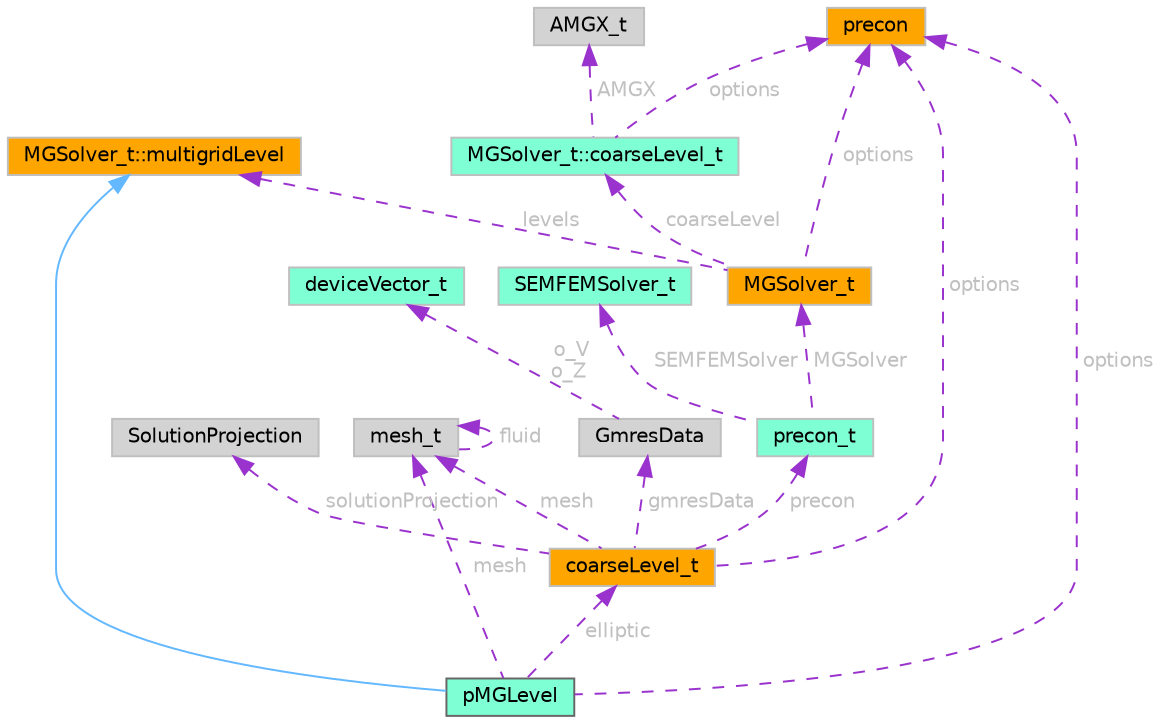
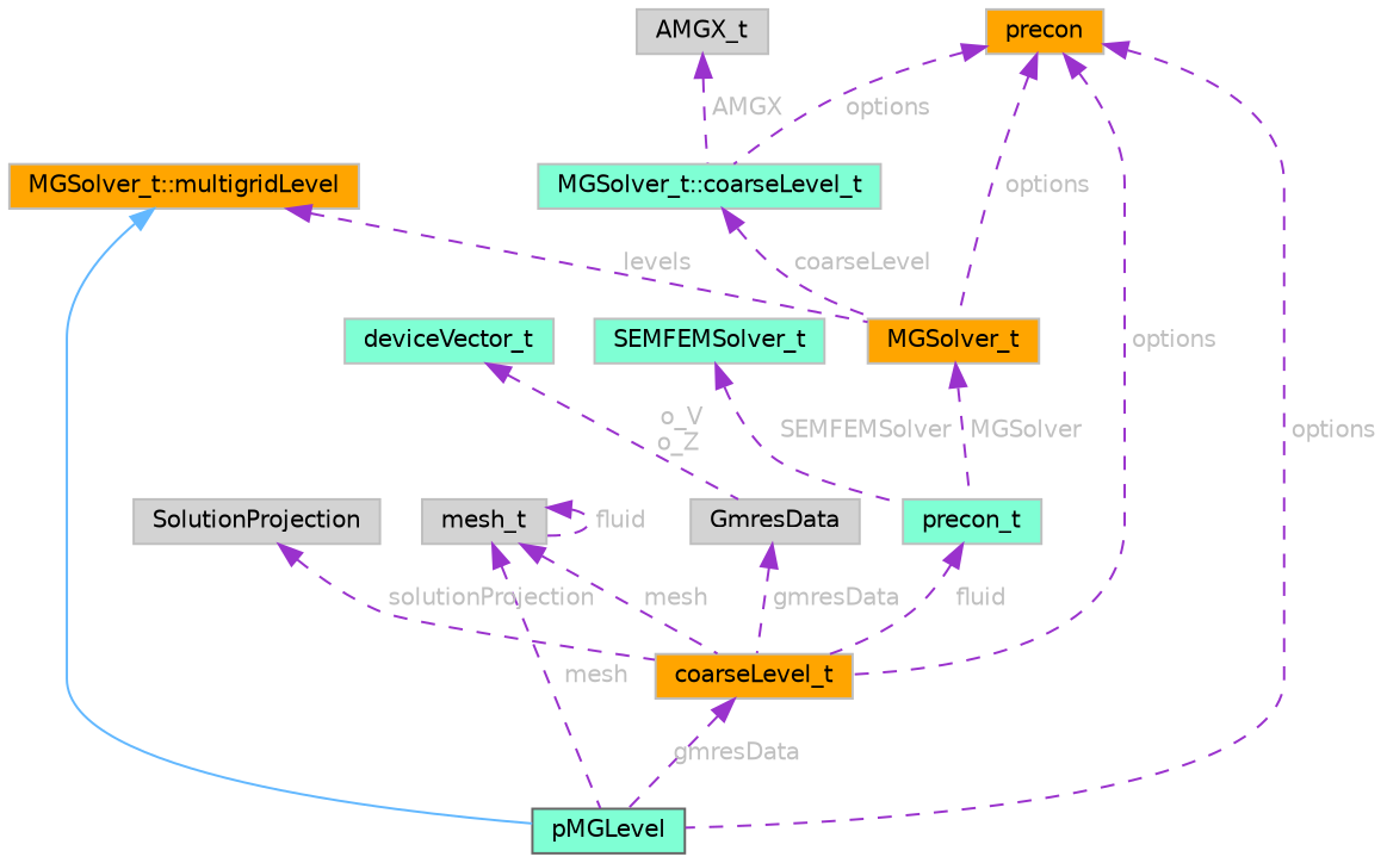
  digraph {
    node [color=grey75 fillcolor=aquamarine fontname=Helvetica fontsize=10 shape=box style=filled]
    edge [color=darkorchid3 dir=back fontname=Helvetica fontsize=10 labelfontname=Helvetica labelfontsize=10 style=dashed fontcolor=grey]
    n1 [color=gray40 fontcolor=black height=0.2 label=pMGLevel width=0.4]
    n2 [fillcolor=orange height=0.2 label="MGSolver_t::multigridLevel" width=0.4]
    n3 [fillcolor=orange height=0.2 label=MGSolver_t width=0.4]
    n4 [height=0.2 label=precon_t width=0.4]
    n5 [fillcolor=orange height=0.2 label=coarseLevel_t width=0.4]
    n6 [fillcolor=lightgrey height=0.2 label=mesh_t width=0.4]
    n7 [fillcolor=orange height=0.2 label=precon width=0.4]
    n8 [height=0.2 label="MGSolver_t::coarseLevel_t" width=0.4]
    n9 [fillcolor=lightgrey height=0.2 label=AMGX_t width=0.4]
    n10 [height=0.2 label=SEMFEMSolver_t width=0.4]
    n11 [fillcolor=lightgrey height=0.2 label=SolutionProjection width=0.4]
    n12 [fillcolor=lightgrey height=0.2 label=GmresData width=0.4]
    n13 [height=0.2 label=deviceVector_t width=0.4]
    n2 -> n1 [color=steelblue1 style=solid fontcolor=""]
    n2 -> n3 [label=" levels"]
    n3 -> n4 [label=" MGSolver"]
-   n4 -> n5 [label=" precon"]
-   n5 -> n1 [label=" elliptic"]
+   n4 -> n5 [label=" fluid"]
+   n5 -> n1 [label=" gmresData"]
    n6 -> n1 [label=" mesh"]
    n6 -> n5 [label=" mesh"]
    n6 -> n6 [label=" fluid"]
    n7 -> n1 [label=" options"]
    n7 -> n3 [label=" options"]
    n7 -> n5 [label=" options"]
    n7 -> n8 [label=" options"]
    n8 -> n3 [label=" coarseLevel"]
    n9 -> n8 [label=" AMGX"]
    n10 -> n4 [label=" SEMFEMSolver"]
    n11 -> n5 [label=" solutionProjection"]
    n12 -> n5 [label=" gmresData"]
    n13 -> n12 [label=" o_V\no_Z"]
  }
